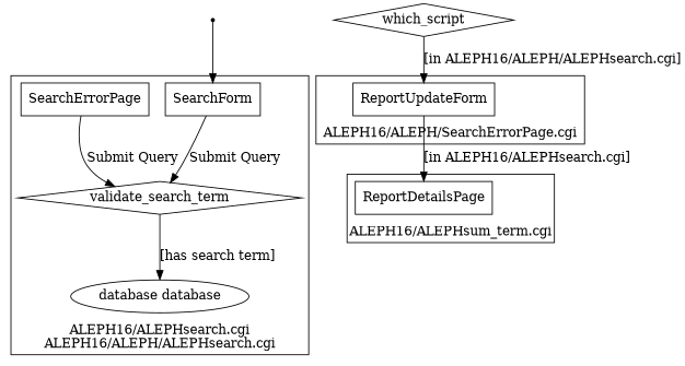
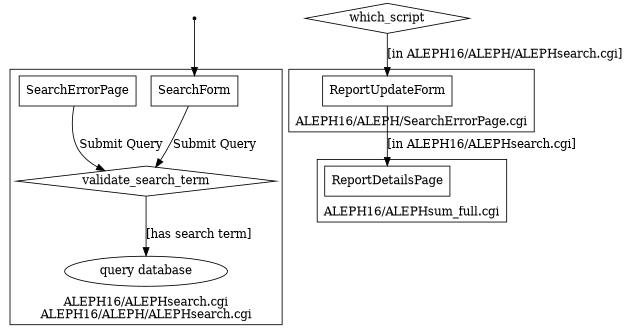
  digraph {
    node [shape=rect]
    SearchForm
    SearchErrorPage
-   n3 [label="database database" shape=ellipse]
+   n3 [label="query database" shape=ellipse]
    validate_search_term [shape=diamond]
    ReportDetailsPage
    ReportUpdateForm
    which_script [shape=diamond]
    start [shape=point]
    subgraph cluster_1 {
      label="ALEPH16/ALEPHsearch.cgi\nALEPH16/ALEPH/ALEPHsearch.cgi"
      labelloc=b
      SearchForm
      SearchErrorPage
      n3
      validate_search_term
    }
    subgraph cluster_2 {
-     label="ALEPH16/ALEPHsum_term.cgi"
+     label="ALEPH16/ALEPHsum_full.cgi"
      labelloc=b
      ReportDetailsPage
    }
    subgraph cluster_3 {
      label="ALEPH16/ALEPH/SearchErrorPage.cgi"
      labelloc=b
      ReportUpdateForm
    }
    SearchForm -> validate_search_term [label="Submit Query"]
    SearchErrorPage -> validate_search_term [label="Submit Query"]
    validate_search_term -> n3 [label="[has search term]"]
    ReportUpdateForm -> ReportDetailsPage [label="[in ALEPH16/ALEPHsearch.cgi]"]
    which_script -> ReportUpdateForm [label="[in ALEPH16/ALEPH/ALEPHsearch.cgi]"]
    start -> SearchForm
  }
